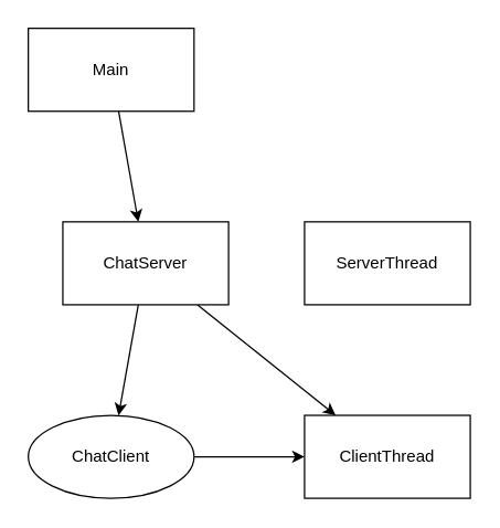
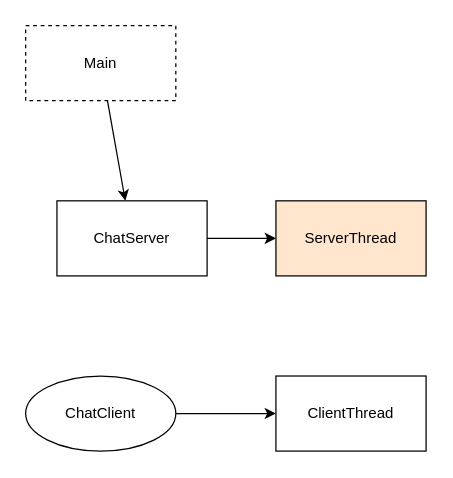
  <mxCell id="0" />
  <mxCell id="1" parent="0" />
  <mxCell id="2" value="" style="edgeStyle=none;html=1;" edge="1" parent="1" source="3" target="6"><mxGeometry relative="1" as="geometry" /></mxCell>
- <mxCell id="3" value="Main" style="rounded=0;whiteSpace=wrap;html=1;" vertex="1" parent="1"><mxGeometry x="20" y="20" width="120" height="60" as="geometry" /></mxCell>
- <mxCell id="4" value="" style="edgeStyle=none;html=1;" edge="1" parent="1" source="6" target="10"><mxGeometry relative="1" as="geometry" /></mxCell>
- <mxCell id="5" value="" style="edgeStyle=none;html=1;" edge="1" parent="1" source="6" target="9"><mxGeometry relative="1" as="geometry" /></mxCell>
+ <mxCell id="3" value="Main" style="rounded=0;whiteSpace=wrap;html=1;dashed=1;" vertex="1" parent="1"><mxGeometry x="20" y="20" width="120" height="60" as="geometry" /></mxCell>
+ <mxCell id="4" value="" style="edgeStyle=none;html=1;" edge="1" parent="1" source="6" target="7"><mxGeometry relative="1" as="geometry" /></mxCell>
  <mxCell id="6" value="ChatServer" style="whiteSpace=wrap;html=1;rounded=0;" vertex="1" parent="1"><mxGeometry x="45" y="160" width="120" height="60" as="geometry" /></mxCell>
- <mxCell id="7" value="ServerThread" style="whiteSpace=wrap;html=1;rounded=0;" vertex="1" parent="1"><mxGeometry x="220" y="160" width="120" height="60" as="geometry" /></mxCell>
+ <mxCell id="7" value="ServerThread" style="whiteSpace=wrap;html=1;rounded=0;fillColor=#ffe6cc;" vertex="1" parent="1"><mxGeometry x="220" y="160" width="120" height="60" as="geometry" /></mxCell>
  <mxCell id="8" value="" style="edgeStyle=none;html=1;" edge="1" parent="1" source="9" target="10"><mxGeometry relative="1" as="geometry" /></mxCell>
  <mxCell id="9" value="ChatClient" style="ellipse;whiteSpace=wrap;html=1;" vertex="1" parent="1"><mxGeometry x="20" y="300" width="120" height="60" as="geometry" /></mxCell>
  <mxCell id="10" value="ClientThread" style="whiteSpace=wrap;html=1;rounded=0;" vertex="1" parent="1"><mxGeometry x="220" y="300" width="120" height="60" as="geometry" /></mxCell>
